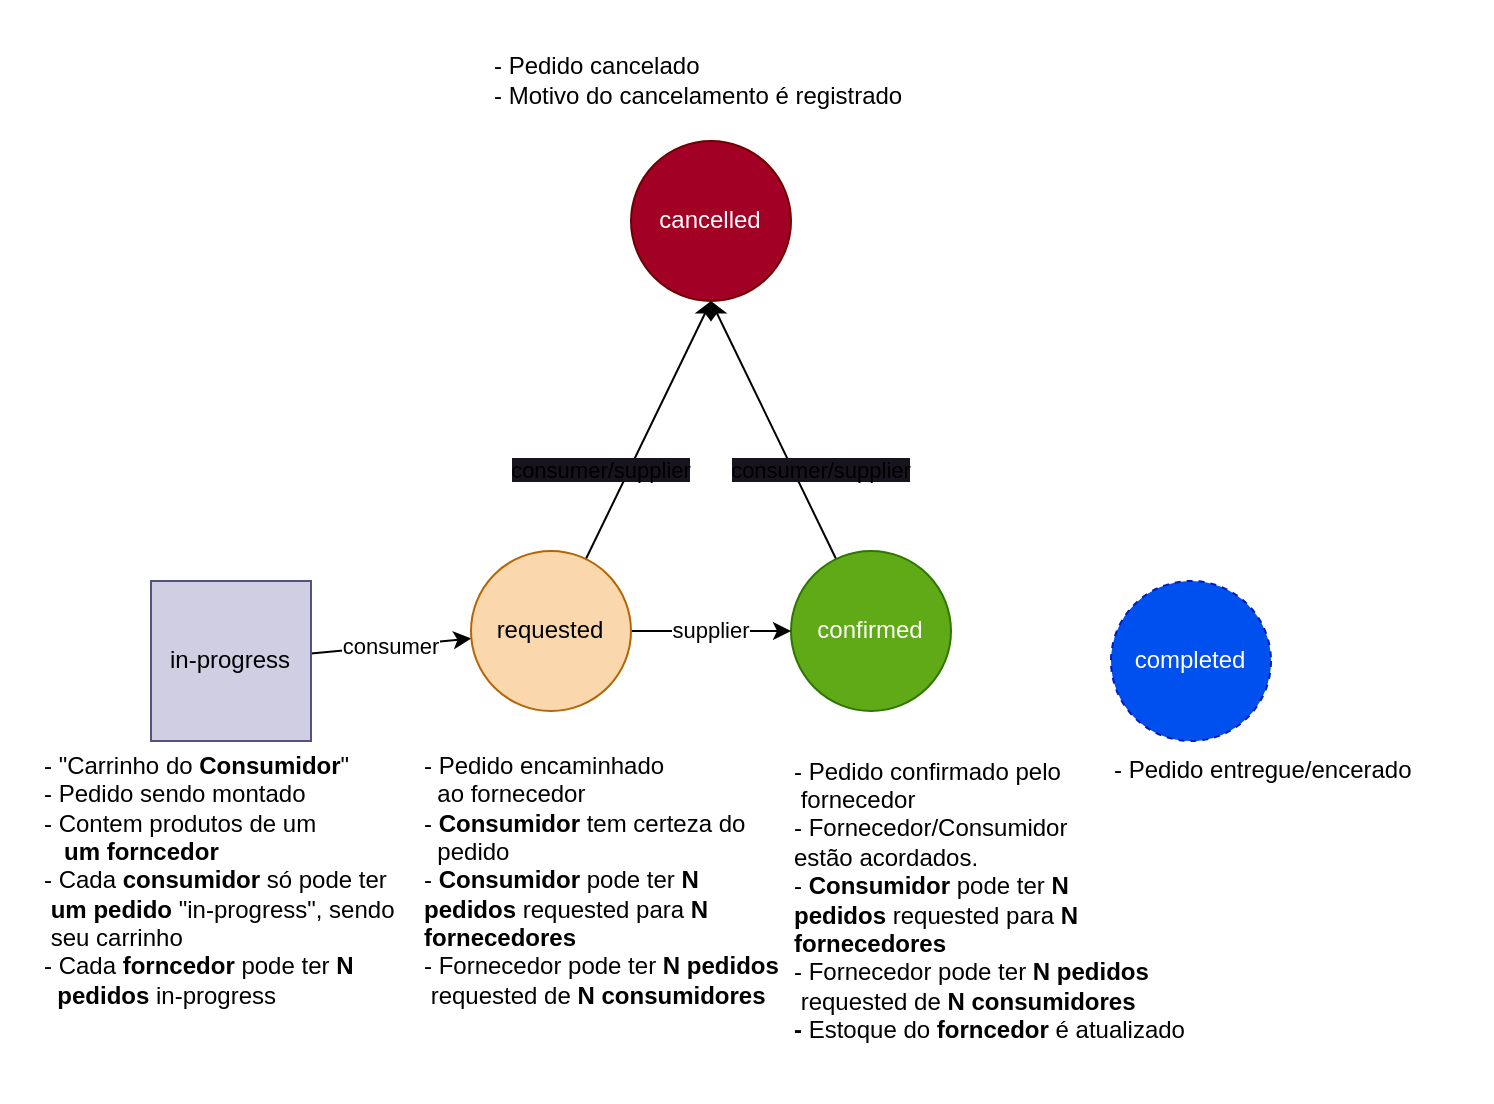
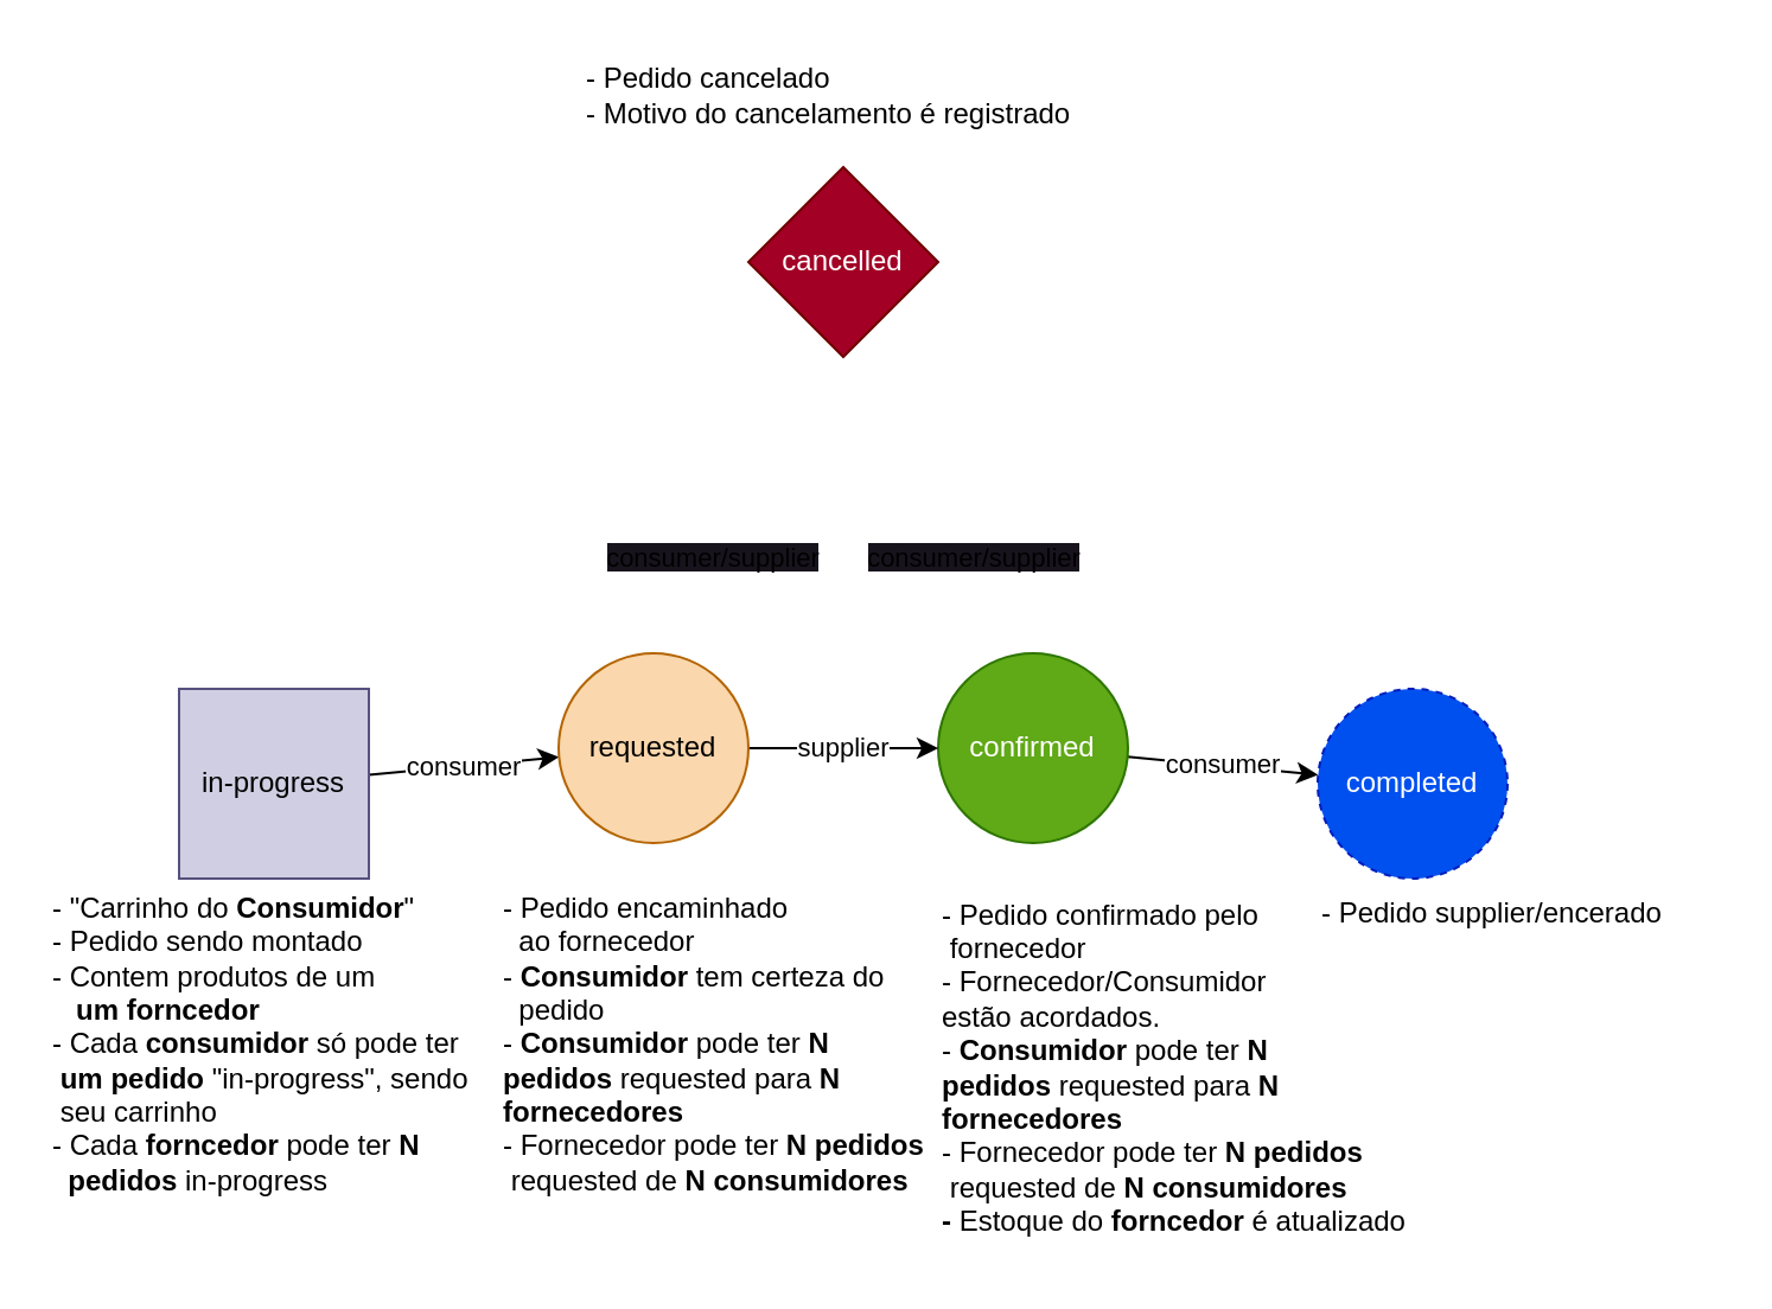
  <mxCell id="0" />
  <mxCell id="1" parent="0" />
  <mxCell id="2" value="consumer" style="edgeStyle=none;html=1;" edge="1" parent="1" source="3" target="9"><mxGeometry relative="1" as="geometry" /></mxCell>
  <mxCell id="3" value="in-progress" style="whiteSpace=wrap;html=1;fillColor=#d0cee2;strokeColor=#56517e;rounded=0;" vertex="1" parent="1"><mxGeometry x="75" y="290" width="80" height="80" as="geometry" /></mxCell>
- <mxCell id="4" value="" style="edgeStyle=none;html=1;entryX=0.5;entryY=1;entryDx=0;entryDy=0;" edge="1" parent="1" source="6" target="11"><mxGeometry relative="1" as="geometry"><mxPoint x="435" y="200" as="targetPoint" /></mxGeometry></mxCell>
+ <mxCell id="5" value="consumer" style="edgeStyle=none;html=1;" edge="1" parent="1" source="6" target="10"><mxGeometry relative="1" as="geometry" /></mxCell>
  <mxCell id="6" value="confirmed" style="ellipse;whiteSpace=wrap;html=1;fillColor=#60a917;fontColor=#ffffff;strokeColor=#2D7600;" vertex="1" parent="1"><mxGeometry x="395" y="275" width="80" height="80" as="geometry" /></mxCell>
- <mxCell id="7" value="" style="edgeStyle=none;html=1;entryX=0.5;entryY=1;entryDx=0;entryDy=0;" edge="1" parent="1" source="9" target="11"><mxGeometry relative="1" as="geometry"><mxPoint x="275" y="200" as="targetPoint" /></mxGeometry></mxCell>
  <mxCell id="8" value="supplier" style="edgeStyle=none;html=1;" edge="1" parent="1" source="9" target="6"><mxGeometry relative="1" as="geometry" /></mxCell>
  <mxCell id="9" value="requested" style="ellipse;whiteSpace=wrap;html=1;fillColor=#fad7ac;strokeColor=#b46504;" vertex="1" parent="1"><mxGeometry x="235" y="275" width="80" height="80" as="geometry" /></mxCell>
  <mxCell id="10" value="completed" style="ellipse;whiteSpace=wrap;html=1;fillColor=#0050ef;fontColor=#ffffff;strokeColor=#001DBC;dashed=1;" vertex="1" parent="1"><mxGeometry x="555" y="290" width="80" height="80" as="geometry" /></mxCell>
- <mxCell id="11" value="cancelled" style="ellipse;whiteSpace=wrap;html=1;fillColor=#a20025;fontColor=#ffffff;strokeColor=#6F0000;" vertex="1" parent="1"><mxGeometry x="315" y="70" width="80" height="80" as="geometry" /></mxCell>
+ <mxCell id="11" value="cancelled" style="rhombus;whiteSpace=wrap;html=1;fillColor=#a20025;fontColor=#ffffff;strokeColor=#6F0000;" vertex="1" parent="1"><mxGeometry x="315" y="70" width="80" height="80" as="geometry" /></mxCell>
  <mxCell id="12" value="- &quot;Carrinho do &lt;b&gt;Consumidor&lt;/b&gt;&quot;&lt;br&gt;- Pedido sendo montado&lt;br&gt;- Contem produtos de um&lt;br&gt;&amp;nbsp; &amp;nbsp;&lt;b&gt;um&lt;/b&gt;&amp;nbsp;&lt;b&gt;forncedor&lt;/b&gt;&lt;br&gt;- Cada &lt;b&gt;consumidor&lt;/b&gt; só pode ter &lt;br&gt;&amp;nbsp;&lt;b&gt;um&lt;/b&gt;&amp;nbsp;&lt;b&gt;pedido&lt;/b&gt; &quot;in-progress&quot;, sendo&lt;br&gt;&amp;nbsp;seu carrinho&lt;br&gt;- Cada &lt;b&gt;forncedor&lt;/b&gt; pode ter &lt;b&gt;N &lt;br&gt;&amp;nbsp; pedidos&lt;/b&gt; in-progress" style="text;html=1;align=left;verticalAlign=middle;resizable=0;points=[];autosize=1;strokeColor=none;fillColor=none;" vertex="1" parent="1"><mxGeometry x="20" y="370" width="200" height="140" as="geometry" /></mxCell>
  <mxCell id="13" value="&lt;span style=&quot;font-size: 11px; background-color: rgb(24, 20, 29);&quot;&gt;consumer/supplier&lt;/span&gt;" style="text;html=1;align=center;verticalAlign=middle;resizable=0;points=[];autosize=1;strokeColor=none;fillColor=none;" vertex="1" parent="1"><mxGeometry x="355" y="220" width="110" height="30" as="geometry" /></mxCell>
  <mxCell id="14" value="&lt;span style=&quot;font-size: 11px; background-color: rgb(24, 20, 29);&quot;&gt;consumer/supplier&lt;/span&gt;" style="text;html=1;align=center;verticalAlign=middle;resizable=0;points=[];autosize=1;strokeColor=none;fillColor=none;" vertex="1" parent="1"><mxGeometry x="245" y="220" width="110" height="30" as="geometry" /></mxCell>
  <mxCell id="15" value="- Pedido encaminhado&lt;br&gt;&lt;div style=&quot;&quot;&gt;&lt;span style=&quot;background-color: initial;&quot;&gt;&amp;nbsp; ao fornecedor&lt;/span&gt;&lt;/div&gt;&lt;div style=&quot;&quot;&gt;&lt;span style=&quot;background-color: initial;&quot;&gt;- &lt;b&gt;Consumidor &lt;/b&gt;tem certeza do&amp;nbsp;&lt;/span&gt;&lt;/div&gt;&lt;div style=&quot;&quot;&gt;&lt;span style=&quot;background-color: initial;&quot;&gt;&amp;nbsp; pedido&lt;/span&gt;&lt;/div&gt;&lt;div style=&quot;&quot;&gt;&lt;span style=&quot;background-color: initial;&quot;&gt;- &lt;b&gt;Consumidor&lt;/b&gt; pode ter &lt;b&gt;N&lt;/b&gt;&lt;/span&gt;&lt;/div&gt;&lt;div style=&quot;&quot;&gt;&lt;span style=&quot;background-color: initial;&quot;&gt;&lt;b&gt;pedidos&lt;/b&gt; requested para &lt;b&gt;N&lt;/b&gt;&lt;/span&gt;&lt;/div&gt;&lt;div style=&quot;&quot;&gt;&lt;span style=&quot;background-color: initial;&quot;&gt;&lt;b&gt;fornecedores&lt;/b&gt;&lt;/span&gt;&lt;/div&gt;&lt;div style=&quot;&quot;&gt;- Fornecedor pode ter &lt;b&gt;N pedidos&lt;/b&gt;&lt;/div&gt;&lt;div style=&quot;&quot;&gt;&amp;nbsp;requested de &lt;b&gt;N consumidores&lt;/b&gt;&lt;/div&gt;" style="text;html=1;align=left;verticalAlign=middle;resizable=0;points=[];autosize=1;strokeColor=none;fillColor=none;" vertex="1" parent="1"><mxGeometry x="210" y="370" width="200" height="140" as="geometry" /></mxCell>
  <mxCell id="16" value="- Pedido confirmado pelo&amp;nbsp;&lt;br&gt;&amp;nbsp;fornecedor&lt;br&gt;- Fornecedor/Consumidor&lt;br&gt;estão acordados.&lt;br&gt;&lt;div style=&quot;&quot;&gt;&lt;span style=&quot;background-color: initial;&quot;&gt;- &lt;b&gt;Consumidor&lt;/b&gt; pode ter &lt;b&gt;N&lt;/b&gt;&lt;/span&gt;&lt;/div&gt;&lt;div style=&quot;&quot;&gt;&lt;span style=&quot;background-color: initial;&quot;&gt;&lt;b&gt;pedidos&lt;/b&gt; requested para &lt;b&gt;N&lt;/b&gt;&lt;/span&gt;&lt;/div&gt;&lt;div style=&quot;&quot;&gt;&lt;span style=&quot;background-color: initial;&quot;&gt;&lt;b&gt;fornecedores&lt;/b&gt;&lt;/span&gt;&lt;/div&gt;&lt;div style=&quot;&quot;&gt;- Fornecedor pode ter &lt;b&gt;N pedidos&lt;/b&gt;&lt;/div&gt;&lt;div style=&quot;&quot;&gt;&amp;nbsp;requested de &lt;b&gt;N consumidores&lt;/b&gt;&lt;/div&gt;&lt;div style=&quot;&quot;&gt;&lt;b&gt;- &lt;/b&gt;Estoque do &lt;b&gt;forncedor&lt;/b&gt; é atualizado&lt;/div&gt;" style="text;html=1;align=left;verticalAlign=middle;resizable=0;points=[];autosize=1;strokeColor=none;fillColor=none;" vertex="1" parent="1"><mxGeometry x="395" y="370" width="220" height="160" as="geometry" /></mxCell>
- <mxCell id="17" value="- Pedido entregue/encerado" style="text;html=1;align=left;verticalAlign=middle;resizable=0;points=[];autosize=1;strokeColor=none;fillColor=none;" vertex="1" parent="1"><mxGeometry x="555" y="370" width="170" height="30" as="geometry" /></mxCell>
+ <mxCell id="17" value="- Pedido supplier/encerado" style="text;html=1;align=left;verticalAlign=middle;resizable=0;points=[];autosize=1;strokeColor=none;fillColor=none;" vertex="1" parent="1"><mxGeometry x="555" y="370" width="170" height="30" as="geometry" /></mxCell>
  <mxCell id="18" value="- Pedido cancelado&lt;br&gt;- Motivo do cancelamento é registrado" style="text;html=1;align=left;verticalAlign=middle;resizable=0;points=[];autosize=1;strokeColor=none;fillColor=none;" vertex="1" parent="1"><mxGeometry x="245" y="20" width="230" height="40" as="geometry" /></mxCell>
